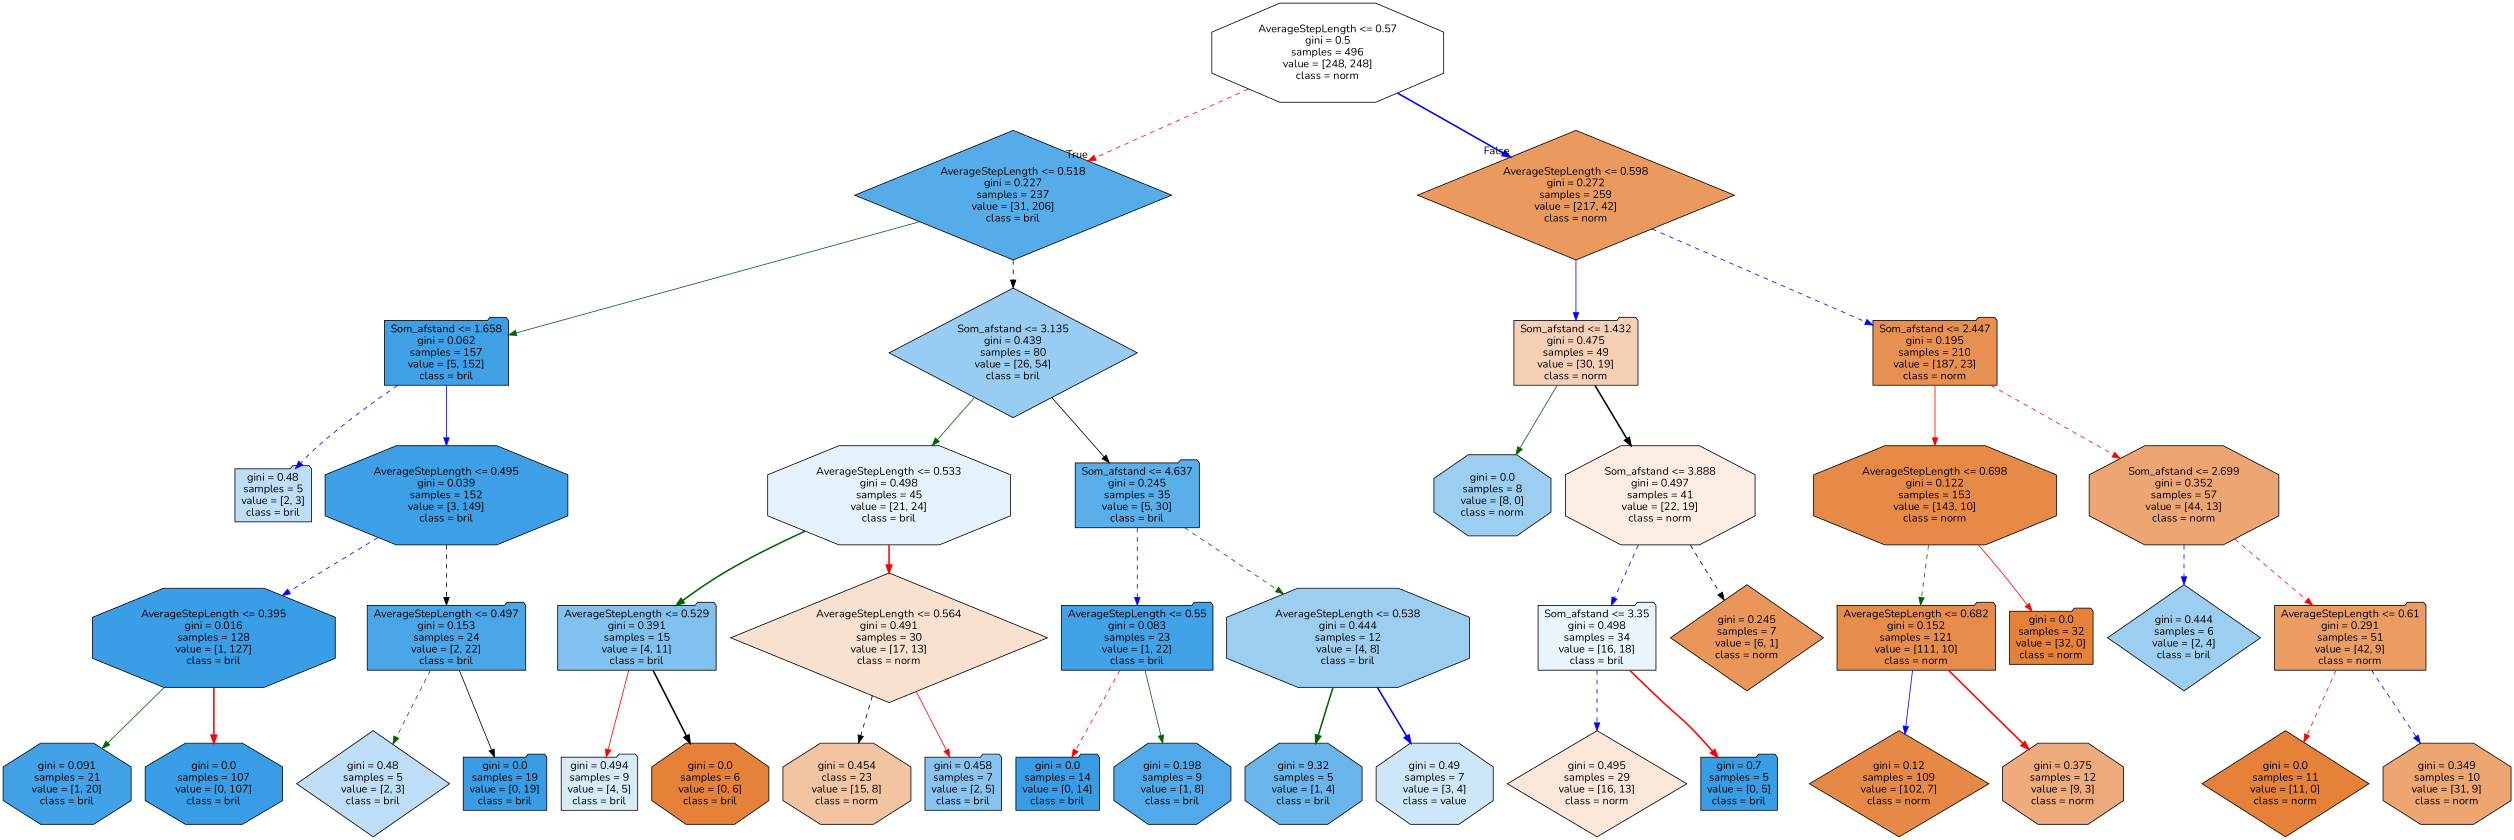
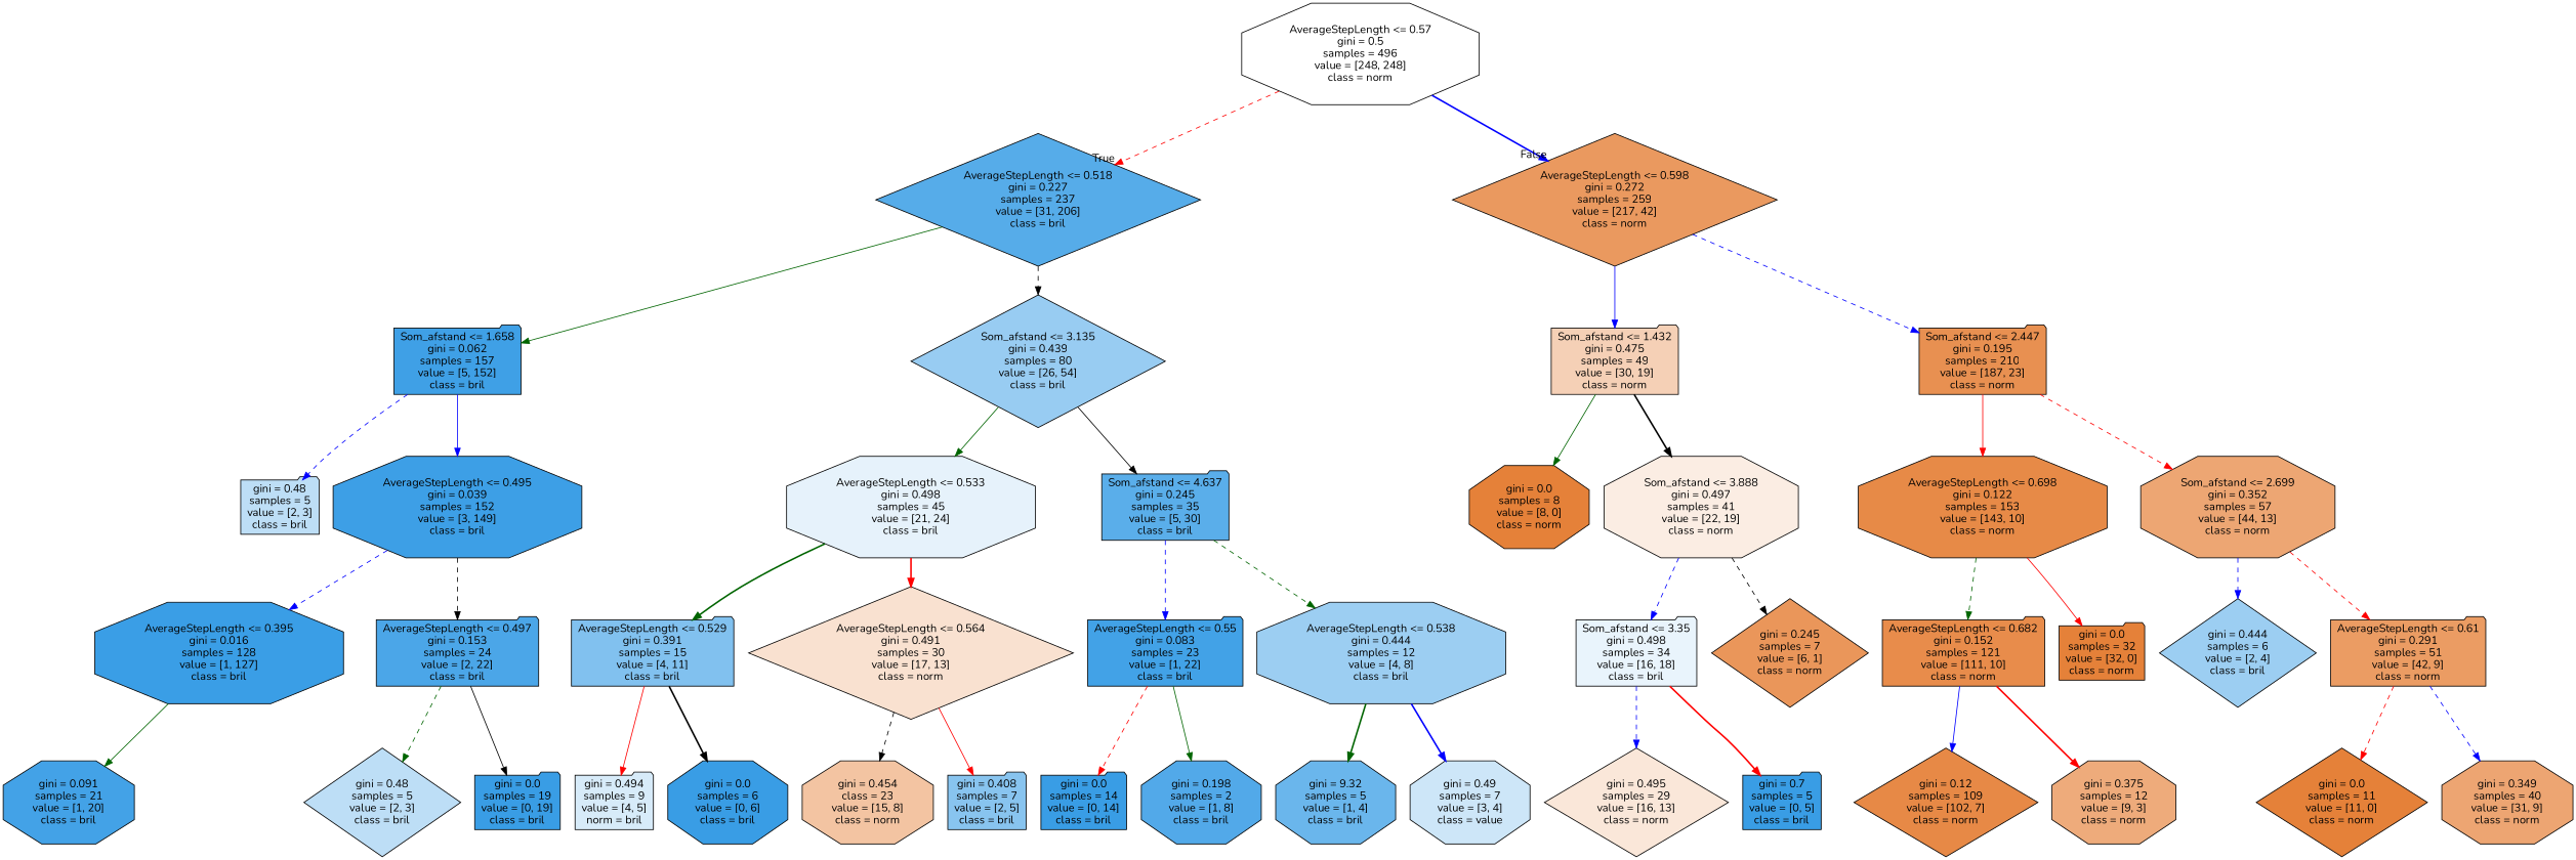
  digraph {
    fontname=Nunito
    node [color=black fillcolor="#399de5ff" fontname=Nunito shape=octagon style=filled]
    edge [color=red fontname=Nunito style=dashed]
    n1 [fillcolor="#e5813900" label="AverageStepLength <= 0.57\ngini = 0.5\nsamples = 496\nvalue = [248, 248]\nclass = norm"]
    n2 [fillcolor="#399de5d9" label="AverageStepLength <= 0.518\ngini = 0.227\nsamples = 237\nvalue = [31, 206]\nclass = bril" shape=diamond]
    n3 [fillcolor="#e58139ce" label="AverageStepLength <= 0.598\ngini = 0.272\nsamples = 259\nvalue = [217, 42]\nclass = norm" shape=diamond]
    n4 [fillcolor="#399de5f7" label="Som_afstand <= 1.658\ngini = 0.062\nsamples = 157\nvalue = [5, 152]\nclass = bril" shape=folder]
    n5 [fillcolor="#399de584" label="Som_afstand <= 3.135\ngini = 0.439\nsamples = 80\nvalue = [26, 54]\nclass = bril" shape=diamond]
    n6 [fillcolor="#e581395e" label="Som_afstand <= 1.432\ngini = 0.475\nsamples = 49\nvalue = [30, 19]\nclass = norm" shape=folder]
    n7 [fillcolor="#e58139e0" label="Som_afstand <= 2.447\ngini = 0.195\nsamples = 210\nvalue = [187, 23]\nclass = norm" shape=folder]
    n8 [fillcolor="#399de555" label="gini = 0.48\nsamples = 5\nvalue = [2, 3]\nclass = bril" shape=folder]
    n9 [fillcolor="#399de5fa" label="AverageStepLength <= 0.495\ngini = 0.039\nsamples = 152\nvalue = [3, 149]\nclass = bril"]
    n10 [fillcolor="#399de520" label="AverageStepLength <= 0.533\ngini = 0.498\nsamples = 45\nvalue = [21, 24]\nclass = bril"]
    n11 [fillcolor="#399de5d4" label="Som_afstand <= 4.637\ngini = 0.245\nsamples = 35\nvalue = [5, 30]\nclass = bril" shape=folder]
    n12 [fillcolor="#399de5fd" label="AverageStepLength <= 0.395\ngini = 0.016\nsamples = 128\nvalue = [1, 127]\nclass = bril"]
    n13 [fillcolor="#399de5e8" label="AverageStepLength <= 0.497\ngini = 0.153\nsamples = 24\nvalue = [2, 22]\nclass = bril" shape=folder]
    n14 [fillcolor="#399de5f2" label="gini = 0.091\nsamples = 21\nvalue = [1, 20]\nclass = bril"]
-   n15 [label="gini = 0.0\nsamples = 107\nvalue = [0, 107]\nclass = bril"]
    n16 [fillcolor="#399de555" label="gini = 0.48\nsamples = 5\nvalue = [2, 3]\nclass = bril" shape=diamond]
    n17 [label="gini = 0.0\nsamples = 19\nvalue = [0, 19]\nclass = bril" shape=folder]
    n18 [fillcolor="#399de5a2" label="AverageStepLength <= 0.529\ngini = 0.391\nsamples = 15\nvalue = [4, 11]\nclass = bril" shape=folder]
    n19 [fillcolor="#e581393c" label="AverageStepLength <= 0.564\ngini = 0.491\nsamples = 30\nvalue = [17, 13]\nclass = norm" shape=diamond]
    n20 [fillcolor="#399de5f3" label="AverageStepLength <= 0.55\ngini = 0.083\nsamples = 23\nvalue = [1, 22]\nclass = bril" shape=folder]
    n21 [fillcolor="#399de57f" label="AverageStepLength <= 0.538\ngini = 0.444\nsamples = 12\nvalue = [4, 8]\nclass = bril"]
-   n22 [fillcolor="#399de533" label="gini = 0.494\nsamples = 9\nvalue = [4, 5]\nclass = bril" shape=folder]
-   n23 [fillcolor="#e58139ff" label="gini = 0.0\nsamples = 6\nvalue = [0, 6]\nclass = bril"]
+   n22 [fillcolor="#399de533" label="gini = 0.494\nsamples = 9\nvalue = [4, 5]\nnorm = bril" shape=folder]
+   n23 [label="gini = 0.0\nsamples = 6\nvalue = [0, 6]\nclass = bril"]
    n24 [fillcolor="#e5813977" label="gini = 0.454\nclass = 23\nvalue = [15, 8]\nclass = norm"]
-   n25 [fillcolor="#399de599" label="gini = 0.458\nsamples = 7\nvalue = [2, 5]\nclass = bril" shape=folder]
+   n25 [fillcolor="#399de599" label="gini = 0.408\nsamples = 7\nvalue = [2, 5]\nclass = bril" shape=folder]
    n26 [label="gini = 0.0\nsamples = 14\nvalue = [0, 14]\nclass = bril" shape=folder]
-   n27 [fillcolor="#399de5df" label="gini = 0.198\nsamples = 9\nvalue = [1, 8]\nclass = bril"]
+   n27 [fillcolor="#399de5df" label="gini = 0.198\nsamples = 2\nvalue = [1, 8]\nclass = bril"]
    n28 [fillcolor="#399de5bf" label="gini = 9.32\nsamples = 5\nvalue = [1, 4]\nclass = bril"]
    n29 [fillcolor="#399de540" label="gini = 0.49\nsamples = 7\nvalue = [3, 4]\nclass = value"]
-   n30 [fillcolor="#399de57f" label="gini = 0.0\nsamples = 8\nvalue = [8, 0]\nclass = norm"]
+   n30 [fillcolor="#e58139ff" label="gini = 0.0\nsamples = 8\nvalue = [8, 0]\nclass = norm"]
    n31 [fillcolor="#e5813923" label="Som_afstand <= 3.888\ngini = 0.497\nsamples = 41\nvalue = [22, 19]\nclass = norm"]
    n32 [fillcolor="#e58139ed" label="AverageStepLength <= 0.698\ngini = 0.122\nsamples = 153\nvalue = [143, 10]\nclass = norm"]
    n33 [fillcolor="#e58139b4" label="Som_afstand <= 2.699\ngini = 0.352\nsamples = 57\nvalue = [44, 13]\nclass = norm"]
    n34 [fillcolor="#399de51c" label="Som_afstand <= 3.35\ngini = 0.498\nsamples = 34\nvalue = [16, 18]\nclass = bril" shape=folder]
    n35 [fillcolor="#e58139d4" label="gini = 0.245\nsamples = 7\nvalue = [6, 1]\nclass = norm" shape=diamond]
    n36 [fillcolor="#e5813930" label="gini = 0.495\nsamples = 29\nvalue = [16, 13]\nclass = norm" shape=diamond]
    n37 [label="gini = 0.7\nsamples = 5\nvalue = [0, 5]\nclass = bril" shape=folder]
    n38 [fillcolor="#e58139e8" label="AverageStepLength <= 0.682\ngini = 0.152\nsamples = 121\nvalue = [111, 10]\nclass = norm" shape=folder]
    n39 [fillcolor="#e58139ff" label="gini = 0.0\nsamples = 32\nvalue = [32, 0]\nclass = norm" shape=folder]
    n40 [fillcolor="#399de57f" label="gini = 0.444\nsamples = 6\nvalue = [2, 4]\nclass = bril" shape=diamond]
    n41 [fillcolor="#e58139c8" label="AverageStepLength <= 0.61\ngini = 0.291\nsamples = 51\nvalue = [42, 9]\nclass = norm" shape=folder]
    n42 [fillcolor="#e58139ee" label="gini = 0.12\nsamples = 109\nvalue = [102, 7]\nclass = norm" shape=diamond]
    n43 [fillcolor="#e58139aa" label="gini = 0.375\nsamples = 12\nvalue = [9, 3]\nclass = norm"]
    n44 [fillcolor="#e58139ff" label="gini = 0.0\nsamples = 11\nvalue = [11, 0]\nclass = norm" shape=diamond]
-   n45 [fillcolor="#e58139b5" label="gini = 0.349\nsamples = 10\nvalue = [31, 9]\nclass = norm"]
+   n45 [fillcolor="#e58139b5" label="gini = 0.349\nsamples = 40\nvalue = [31, 9]\nclass = norm"]
    n1 -> n2 [headlabel=True labelangle=45 labeldistance=2.5]
    n1 -> n3 [color=blue headlabel=False labelangle=-45 labeldistance=2.5 style=bold]
    n2 -> n4 [color=darkgreen style=solid]
    n2 -> n5 [color=black]
    n3 -> n6 [color=blue style=solid]
    n3 -> n7 [color=blue]
    n4 -> n8 [color=blue]
    n4 -> n9 [color=blue style=solid]
    n5 -> n10 [color=darkgreen style=solid]
    n5 -> n11 [color=black style=solid]
    n6 -> n30 [color=darkgreen style=solid]
    n6 -> n31 [color=black style=bold]
    n7 -> n32 [style=solid]
    n7 -> n33
    n9 -> n12 [color=blue]
    n9 -> n13 [color=black]
    n10 -> n18 [color=darkgreen style=bold]
    n10 -> n19 [style=bold]
    n11 -> n20 [color=blue]
    n11 -> n21 [color=darkgreen]
    n12 -> n14 [color=darkgreen style=solid]
-   n12 -> n15 [style=bold]
    n13 -> n16 [color=darkgreen]
    n13 -> n17 [color=black style=solid]
    n18 -> n22 [style=solid]
    n18 -> n23 [color=black style=bold]
    n19 -> n24 [color=black]
    n19 -> n25 [style=solid]
    n20 -> n26
    n20 -> n27 [color=darkgreen style=solid]
    n21 -> n28 [color=darkgreen style=bold]
    n21 -> n29 [color=blue style=bold]
    n31 -> n34 [color=blue]
    n31 -> n35 [color=black]
    n32 -> n38 [color=darkgreen]
    n32 -> n39 [style=solid]
    n33 -> n40 [color=blue]
    n33 -> n41
    n34 -> n36 [color=blue]
    n34 -> n37 [style=bold]
    n38 -> n42 [color=blue style=solid]
    n38 -> n43 [style=bold]
    n41 -> n44
    n41 -> n45 [color=blue]
  }
